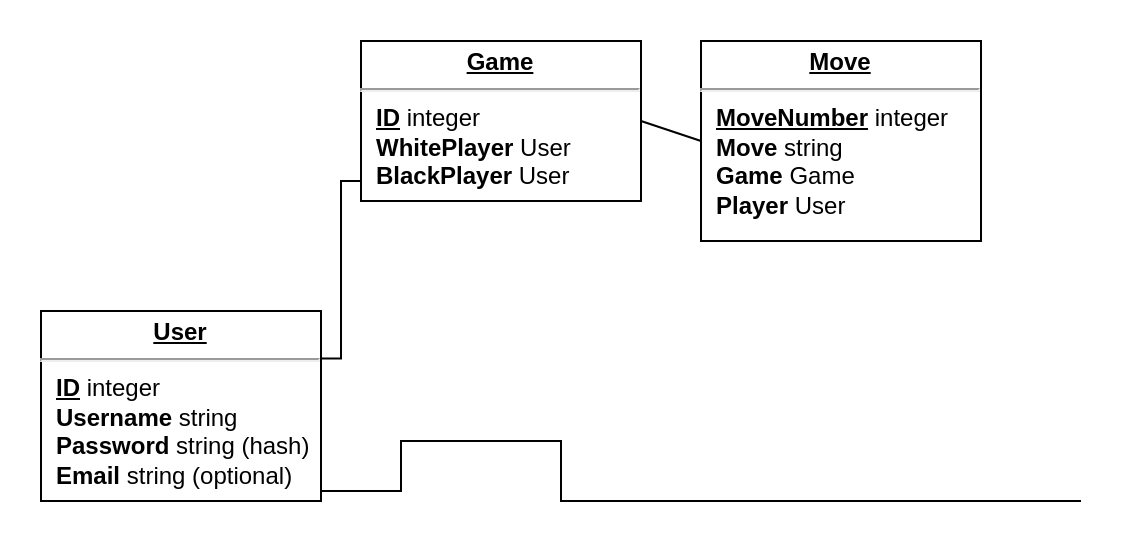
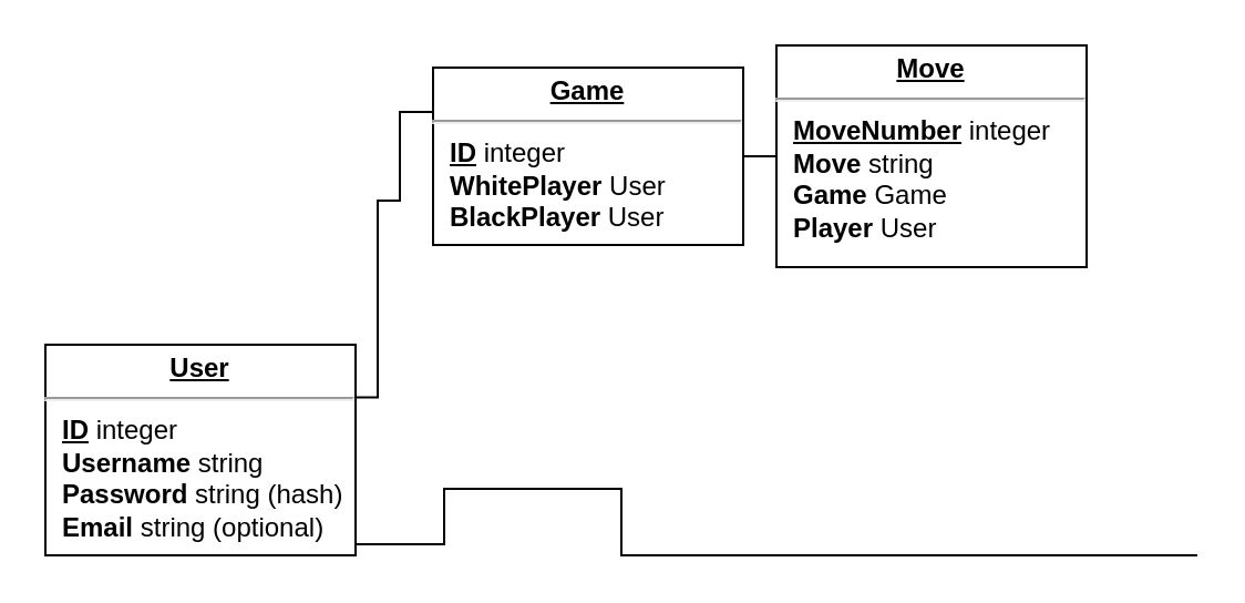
  <mxCell id="0" />
  <mxCell id="1" parent="0" />
  <mxCell id="2" style="edgeStyle=orthogonalEdgeStyle;rounded=0;html=1;exitX=1;exitY=0.25;labelBackgroundColor=none;endArrow=none;endFill=0;endSize=8;fontFamily=Verdana;fontSize=12;align=left;entryX=0;entryY=0.25;entryDx=0;entryDy=0;" parent="1" source="3" target="5" edge="1"><mxGeometry relative="1" as="geometry"><mxPoint x="220" y="110" as="targetPoint" /><Array as="points"><mxPoint x="170" y="179" /><mxPoint x="170" y="90" /><mxPoint x="180" y="90" /></Array></mxGeometry></mxCell>
  <mxCell id="3" value="&lt;p style=&quot;margin: 0px ; margin-top: 4px ; text-align: center ; text-decoration: underline&quot;&gt;&lt;b&gt;User&lt;/b&gt;&lt;/p&gt;&lt;hr&gt;&lt;p style=&quot;margin: 0px ; margin-left: 8px&quot;&gt;&lt;b&gt;&lt;u&gt;ID&lt;/u&gt;&lt;/b&gt;&amp;nbsp;integer&lt;/p&gt;&lt;p style=&quot;margin: 0px ; margin-left: 8px&quot;&gt;&lt;b&gt;Username&lt;/b&gt;&lt;b style=&quot;font-style: italic;&quot;&gt;&amp;nbsp;&lt;/b&gt;string&lt;/p&gt;&lt;p style=&quot;margin: 0px ; margin-left: 8px&quot;&gt;&lt;b&gt;Password &lt;/b&gt;string (hash)&lt;/p&gt;&lt;p style=&quot;margin: 0px ; margin-left: 8px&quot;&gt;&lt;b&gt;Email &lt;/b&gt;string (optional)&lt;/p&gt;" style="verticalAlign=top;align=left;overflow=fill;fontSize=12;fontFamily=Helvetica;html=1;rounded=0;shadow=0;comic=0;labelBackgroundColor=none;strokeWidth=1" parent="1" vertex="1"><mxGeometry x="20" y="155" width="140" height="95" as="geometry" /></mxCell>
  <mxCell id="4" style="edgeStyle=orthogonalEdgeStyle;rounded=0;html=1;entryX=1;entryY=0.5;labelBackgroundColor=none;endArrow=none;endFill=0;endSize=8;fontFamily=Verdana;fontSize=12;align=left;" parent="1" target="3" edge="1"><mxGeometry relative="1" as="geometry"><Array as="points"><mxPoint x="280" y="250" /><mxPoint x="280" y="220" /><mxPoint x="200" y="220" /><mxPoint x="200" y="245" /></Array><mxPoint x="540" y="250" as="sourcePoint" /></mxGeometry></mxCell>
- <mxCell id="5" value="&lt;p style=&quot;margin: 0px ; margin-top: 4px ; text-align: center ; text-decoration: underline&quot;&gt;&lt;b&gt;Game&lt;/b&gt;&lt;/p&gt;&lt;hr&gt;&lt;p style=&quot;margin: 0px ; margin-left: 8px&quot;&gt;&lt;b&gt;&lt;u&gt;ID&lt;/u&gt;&lt;/b&gt;&amp;nbsp;integer&lt;/p&gt;&lt;p style=&quot;margin: 0px ; margin-left: 8px&quot;&gt;&lt;b&gt;WhitePlayer&amp;nbsp;&lt;/b&gt;User&lt;/p&gt;&lt;p style=&quot;margin: 0px ; margin-left: 8px&quot;&gt;&lt;b&gt;BlackPlayer &lt;/b&gt;User&lt;/p&gt;" style="verticalAlign=top;align=left;overflow=fill;fontSize=12;fontFamily=Helvetica;html=1;rounded=0;shadow=0;comic=0;labelBackgroundColor=none;strokeWidth=1" vertex="1" parent="1"><mxGeometry x="180" y="20" width="140" height="80" as="geometry" /></mxCell>
+ <mxCell id="5" value="&lt;p style=&quot;margin: 0px ; margin-top: 4px ; text-align: center ; text-decoration: underline&quot;&gt;&lt;b&gt;Game&lt;/b&gt;&lt;/p&gt;&lt;hr&gt;&lt;p style=&quot;margin: 0px ; margin-left: 8px&quot;&gt;&lt;b&gt;&lt;u&gt;ID&lt;/u&gt;&lt;/b&gt;&amp;nbsp;integer&lt;/p&gt;&lt;p style=&quot;margin: 0px ; margin-left: 8px&quot;&gt;&lt;b&gt;WhitePlayer&amp;nbsp;&lt;/b&gt;User&lt;/p&gt;&lt;p style=&quot;margin: 0px ; margin-left: 8px&quot;&gt;&lt;b&gt;BlackPlayer &lt;/b&gt;User&lt;/p&gt;" style="verticalAlign=top;align=left;overflow=fill;fontSize=12;fontFamily=Helvetica;html=1;rounded=0;shadow=0;comic=0;labelBackgroundColor=none;strokeWidth=1" vertex="1" parent="1"><mxGeometry x="195" y="30" width="140" height="80" as="geometry" /></mxCell>
  <mxCell id="6" value="&lt;p style=&quot;margin: 0px ; margin-top: 4px ; text-align: center ; text-decoration: underline&quot;&gt;&lt;b&gt;Move&lt;/b&gt;&lt;/p&gt;&lt;hr&gt;&lt;p style=&quot;margin: 0px ; margin-left: 8px&quot;&gt;&lt;b&gt;&lt;u&gt;MoveNumber&lt;/u&gt;&lt;/b&gt; integer&lt;/p&gt;&lt;p style=&quot;margin: 0px ; margin-left: 8px&quot;&gt;&lt;b&gt;Move &lt;/b&gt;string&lt;/p&gt;&lt;p style=&quot;margin: 0px ; margin-left: 8px&quot;&gt;&lt;b&gt;Game &lt;/b&gt;Game&lt;/p&gt;&lt;p style=&quot;margin: 0px ; margin-left: 8px&quot;&gt;&lt;b&gt;Player&amp;nbsp;&lt;/b&gt;User&lt;/p&gt;" style="verticalAlign=top;align=left;overflow=fill;fontSize=12;fontFamily=Helvetica;html=1;rounded=0;shadow=0;comic=0;labelBackgroundColor=none;strokeWidth=1" vertex="1" parent="1"><mxGeometry x="350" y="20" width="140" height="100" as="geometry" /></mxCell>
  <mxCell id="7" value="" style="endArrow=none;html=1;rounded=0;exitX=1;exitY=0.5;exitDx=0;exitDy=0;entryX=0;entryY=0.5;entryDx=0;entryDy=0;" edge="1" parent="1" source="5" target="6"><mxGeometry width="50" height="50" relative="1" as="geometry"><mxPoint x="325" y="85" as="sourcePoint" /><mxPoint x="375" y="35" as="targetPoint" /></mxGeometry></mxCell>
